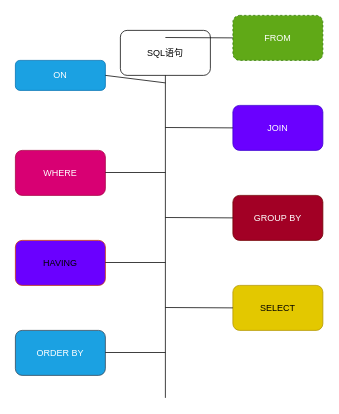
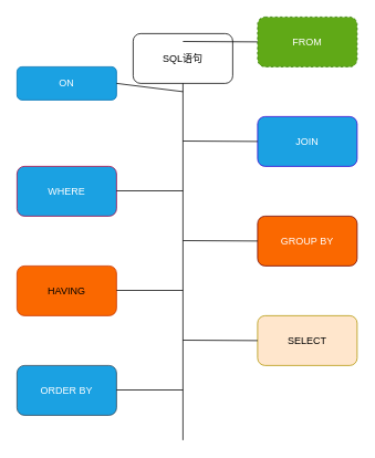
  <mxCell id="0" />
  <mxCell id="1" parent="0" />
  <mxCell id="2" value="SQL语句" style="rounded=1;whiteSpace=wrap;html=1;" vertex="1" parent="1"><mxGeometry x="160" y="40" width="120" height="60" as="geometry" /></mxCell>
  <mxCell id="3" value="ON" style="rounded=1;whiteSpace=wrap;html=1;fillColor=#1ba1e2;strokeColor=#006EAF;fontColor=#ffffff;" vertex="1" parent="1"><mxGeometry x="20" y="80" width="120" height="40" as="geometry" /></mxCell>
  <mxCell id="4" value="FROM" style="rounded=1;whiteSpace=wrap;html=1;fillColor=#60a917;strokeColor=#2D7600;fontColor=#ffffff;dashed=1;" vertex="1" parent="1"><mxGeometry x="310" y="20" width="120" height="60" as="geometry" /></mxCell>
- <mxCell id="5" value="JOIN" style="rounded=1;whiteSpace=wrap;html=1;fillColor=#6a00ff;strokeColor=#3700CC;fontColor=#ffffff;" vertex="1" parent="1"><mxGeometry x="310" y="140" width="120" height="60" as="geometry" /></mxCell>
- <mxCell id="6" value="WHERE" style="rounded=1;whiteSpace=wrap;html=1;fillColor=#d80073;strokeColor=#A50040;fontColor=#ffffff;" vertex="1" parent="1"><mxGeometry x="20" y="200" width="120" height="60" as="geometry" /></mxCell>
- <mxCell id="7" value="GROUP BY" style="rounded=1;whiteSpace=wrap;html=1;fillColor=#a20025;strokeColor=#6F0000;fontColor=#ffffff;" vertex="1" parent="1"><mxGeometry x="310" y="260" width="120" height="60" as="geometry" /></mxCell>
- <mxCell id="8" value="HAVING" style="rounded=1;whiteSpace=wrap;html=1;fillColor=#6a00ff;strokeColor=#C73500;fontColor=#000000;" vertex="1" parent="1"><mxGeometry x="20" y="320" width="120" height="60" as="geometry" /></mxCell>
- <mxCell id="9" value="SELECT" style="rounded=1;whiteSpace=wrap;html=1;fillColor=#e3c800;strokeColor=#B09500;fontColor=#000000;" vertex="1" parent="1"><mxGeometry x="310" y="380" width="120" height="60" as="geometry" /></mxCell>
+ <mxCell id="5" value="JOIN" style="rounded=1;whiteSpace=wrap;html=1;fillColor=#1ba1e2;strokeColor=#3700CC;fontColor=#ffffff;" vertex="1" parent="1"><mxGeometry x="310" y="140" width="120" height="60" as="geometry" /></mxCell>
+ <mxCell id="6" value="WHERE" style="rounded=1;whiteSpace=wrap;html=1;fillColor=#1ba1e2;strokeColor=#A50040;fontColor=#ffffff;" vertex="1" parent="1"><mxGeometry x="20" y="200" width="120" height="60" as="geometry" /></mxCell>
+ <mxCell id="7" value="GROUP BY" style="rounded=1;whiteSpace=wrap;html=1;fillColor=#fa6800;strokeColor=#6F0000;fontColor=#ffffff;" vertex="1" parent="1"><mxGeometry x="310" y="260" width="120" height="60" as="geometry" /></mxCell>
+ <mxCell id="8" value="HAVING" style="rounded=1;whiteSpace=wrap;html=1;fillColor=#fa6800;strokeColor=#C73500;fontColor=#000000;" vertex="1" parent="1"><mxGeometry x="20" y="320" width="120" height="60" as="geometry" /></mxCell>
+ <mxCell id="9" value="SELECT" style="rounded=1;whiteSpace=wrap;html=1;fillColor=#ffe6cc;strokeColor=#B09500;fontColor=#000000;" vertex="1" parent="1"><mxGeometry x="310" y="380" width="120" height="60" as="geometry" /></mxCell>
  <mxCell id="10" value="ORDER BY" style="rounded=1;whiteSpace=wrap;html=1;fillColor=#1ba1e2;strokeColor=#314354;fontColor=#ffffff;" vertex="1" parent="1"><mxGeometry x="20" y="440" width="120" height="60" as="geometry" /></mxCell>
  <mxCell id="11" value="" style="endArrow=none;html=1;entryX=0.5;entryY=1;entryDx=0;entryDy=0;" edge="1" parent="1" target="2"><mxGeometry width="50" height="50" relative="1" as="geometry"><mxPoint x="220" y="530" as="sourcePoint" /><mxPoint x="250" y="240" as="targetPoint" /></mxGeometry></mxCell>
  <mxCell id="12" value="" style="endArrow=none;html=1;exitX=1;exitY=0.5;exitDx=0;exitDy=0;" edge="1" parent="1" source="3"><mxGeometry width="50" height="50" relative="1" as="geometry"><mxPoint x="140" y="140" as="sourcePoint" /><mxPoint x="220" y="110" as="targetPoint" /></mxGeometry></mxCell>
  <mxCell id="13" value="" style="endArrow=none;html=1;exitX=1;exitY=0.5;exitDx=0;exitDy=0;" edge="1" parent="1"><mxGeometry width="50" height="50" relative="1" as="geometry"><mxPoint x="140" y="229.5" as="sourcePoint" /><mxPoint x="220" y="229.5" as="targetPoint" /></mxGeometry></mxCell>
  <mxCell id="14" value="" style="endArrow=none;html=1;exitX=1;exitY=0.5;exitDx=0;exitDy=0;" edge="1" parent="1"><mxGeometry width="50" height="50" relative="1" as="geometry"><mxPoint x="140" y="349.5" as="sourcePoint" /><mxPoint x="220" y="349.5" as="targetPoint" /></mxGeometry></mxCell>
  <mxCell id="15" value="" style="endArrow=none;html=1;exitX=1;exitY=0.5;exitDx=0;exitDy=0;" edge="1" parent="1"><mxGeometry width="50" height="50" relative="1" as="geometry"><mxPoint x="140" y="469.5" as="sourcePoint" /><mxPoint x="220" y="469.5" as="targetPoint" /></mxGeometry></mxCell>
  <mxCell id="16" value="" style="endArrow=none;html=1;exitX=1;exitY=0.5;exitDx=0;exitDy=0;entryX=0;entryY=0.5;entryDx=0;entryDy=0;" edge="1" parent="1" target="4"><mxGeometry width="50" height="50" relative="1" as="geometry"><mxPoint x="220" y="49.5" as="sourcePoint" /><mxPoint x="300" y="49.5" as="targetPoint" /></mxGeometry></mxCell>
  <mxCell id="17" value="" style="endArrow=none;html=1;exitX=1;exitY=0.5;exitDx=0;exitDy=0;entryX=0;entryY=0.5;entryDx=0;entryDy=0;" edge="1" parent="1"><mxGeometry width="50" height="50" relative="1" as="geometry"><mxPoint x="220" y="169.5" as="sourcePoint" /><mxPoint x="310" y="170" as="targetPoint" /></mxGeometry></mxCell>
  <mxCell id="18" value="" style="endArrow=none;html=1;exitX=1;exitY=0.5;exitDx=0;exitDy=0;entryX=0;entryY=0.5;entryDx=0;entryDy=0;" edge="1" parent="1"><mxGeometry width="50" height="50" relative="1" as="geometry"><mxPoint x="220" y="289.5" as="sourcePoint" /><mxPoint x="310" y="290" as="targetPoint" /></mxGeometry></mxCell>
  <mxCell id="19" value="" style="endArrow=none;html=1;exitX=1;exitY=0.5;exitDx=0;exitDy=0;entryX=0;entryY=0.5;entryDx=0;entryDy=0;" edge="1" parent="1"><mxGeometry width="50" height="50" relative="1" as="geometry"><mxPoint x="220" y="409.5" as="sourcePoint" /><mxPoint x="310" y="410" as="targetPoint" /></mxGeometry></mxCell>
